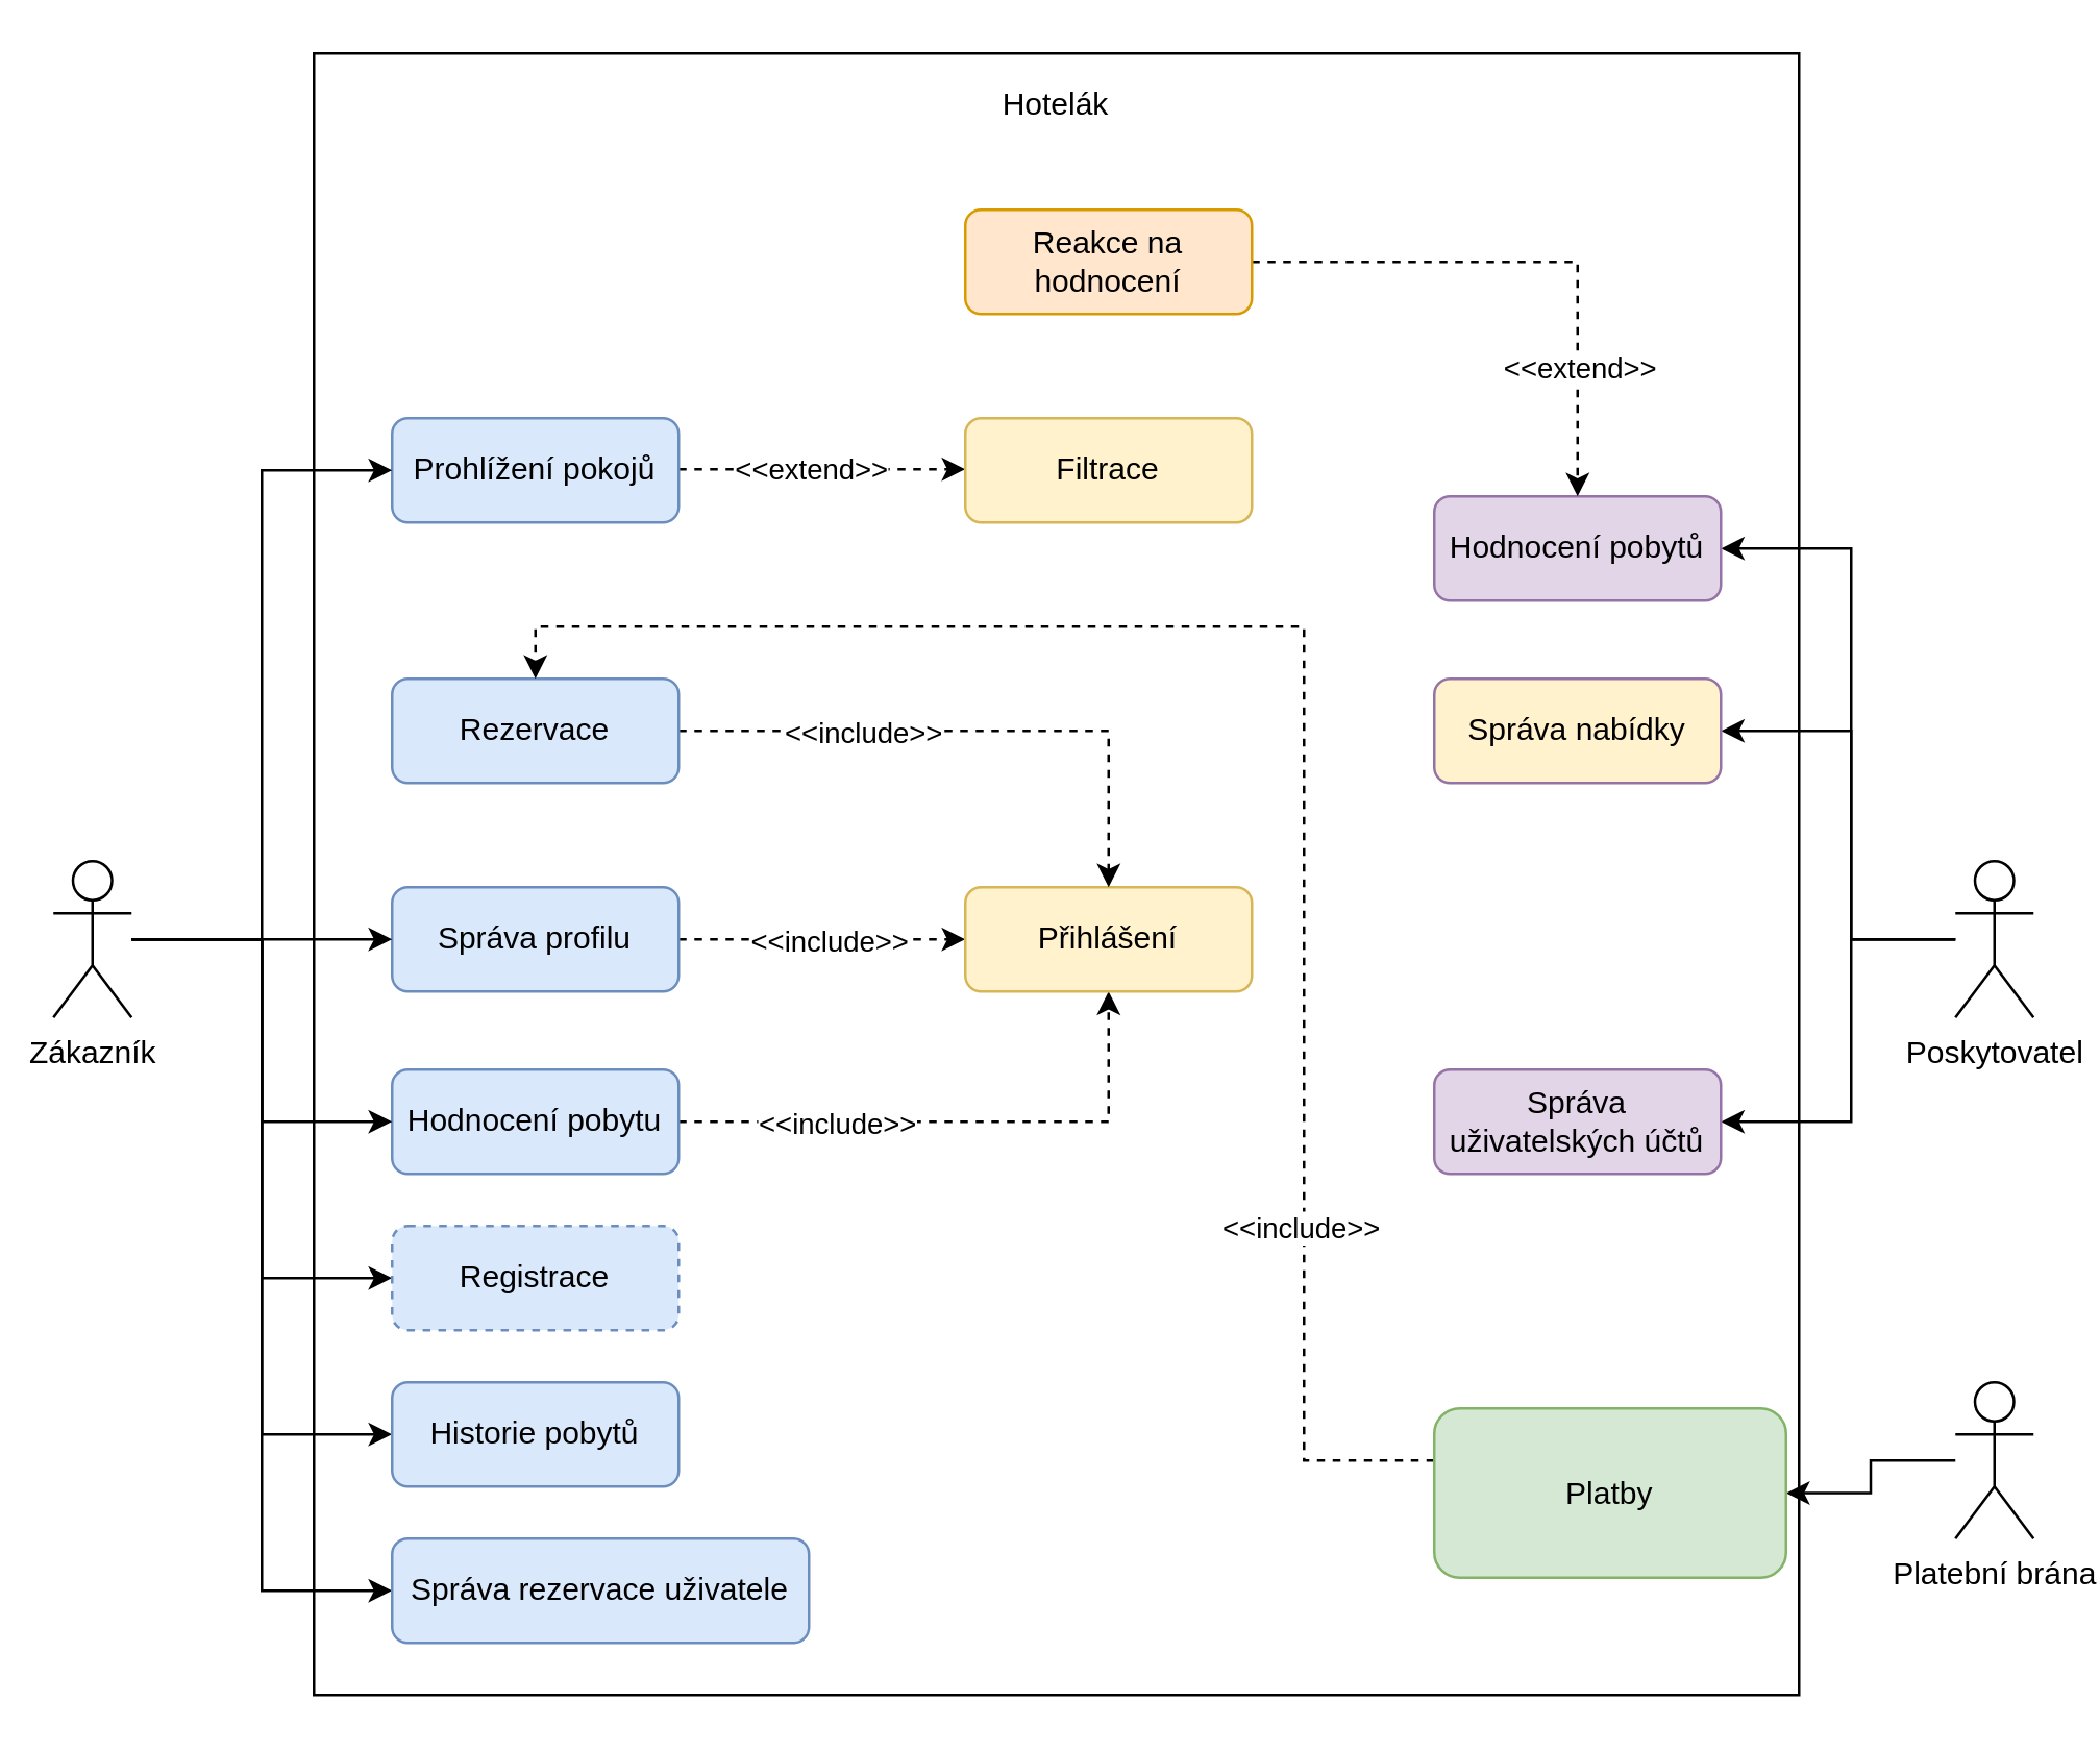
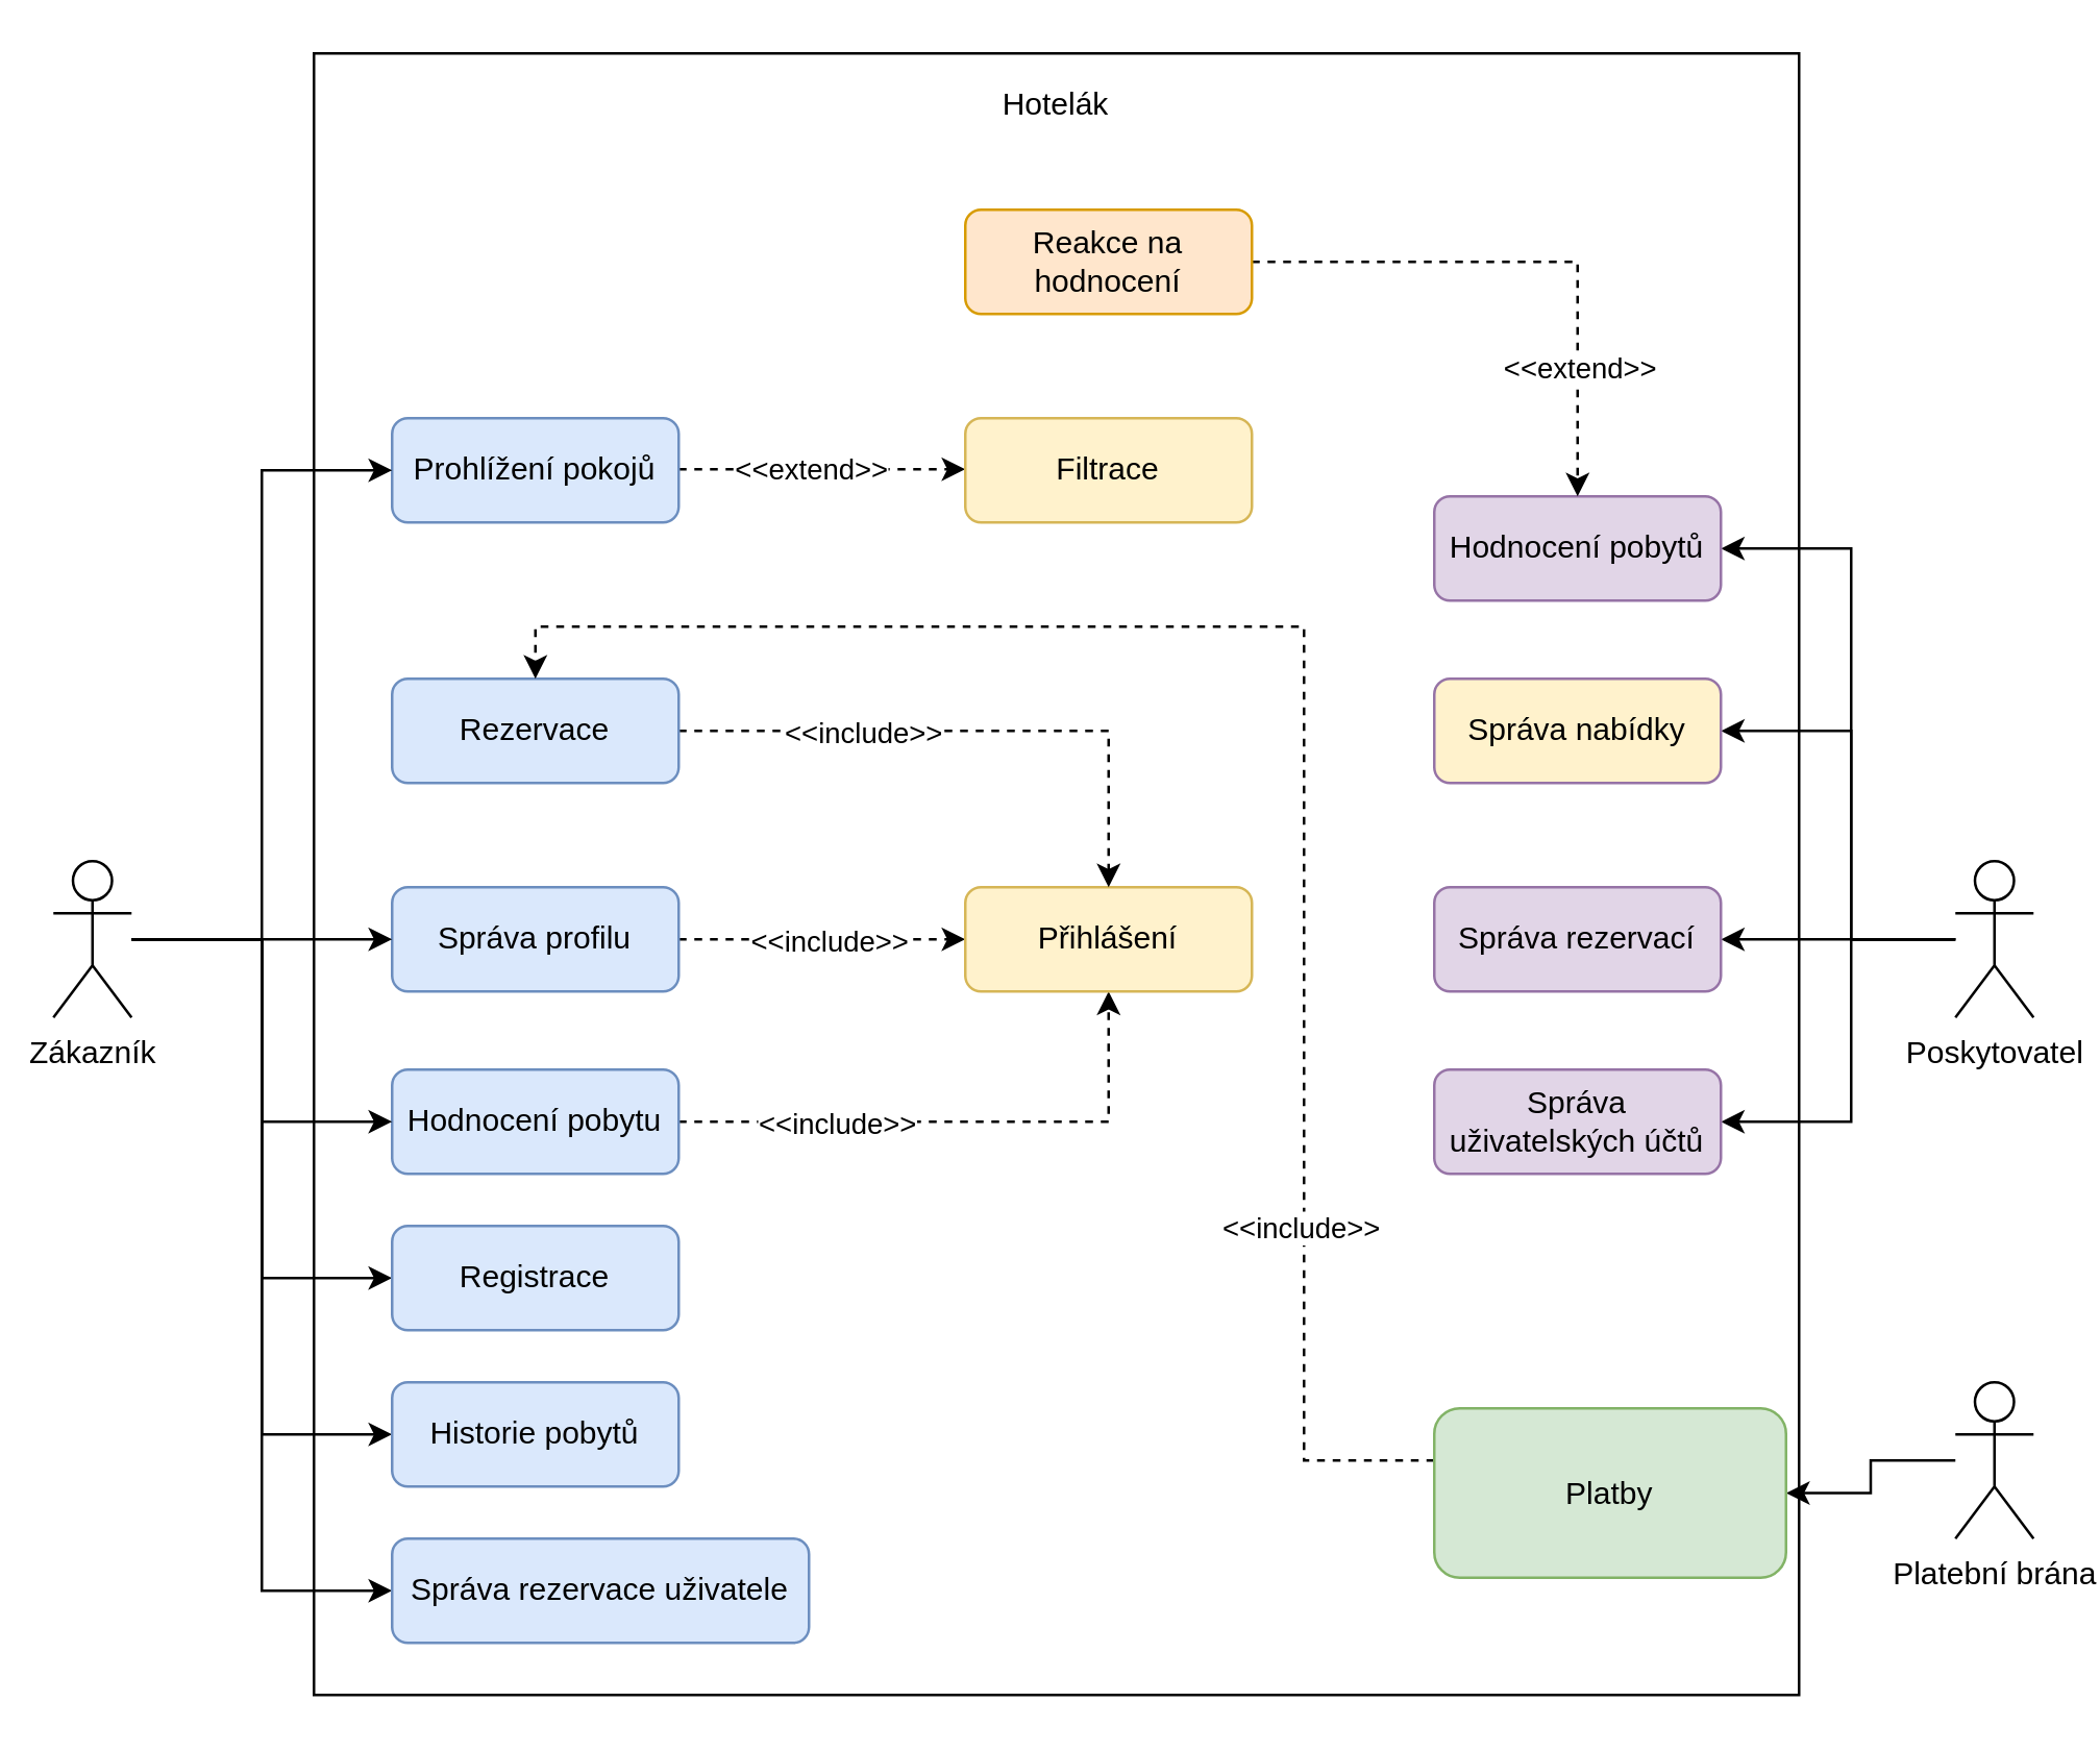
  <mxCell id="0" />
  <mxCell id="1" parent="0" />
  <mxCell id="2" value="" style="whiteSpace=wrap;html=1;" vertex="1" parent="1"><mxGeometry x="120" y="20" width="570" height="630" as="geometry" /></mxCell>
  <mxCell id="3" style="edgeStyle=orthogonalEdgeStyle;rounded=0;orthogonalLoop=1;jettySize=auto;html=1;entryX=0;entryY=0.5;entryDx=0;entryDy=0;" edge="1" parent="1" source="6" target="25"><mxGeometry relative="1" as="geometry" /></mxCell>
  <mxCell id="4" style="edgeStyle=orthogonalEdgeStyle;rounded=0;orthogonalLoop=1;jettySize=auto;html=1;entryX=0;entryY=0.5;entryDx=0;entryDy=0;" edge="1" parent="1" source="6" target="26"><mxGeometry relative="1" as="geometry" /></mxCell>
  <mxCell id="5" style="edgeStyle=orthogonalEdgeStyle;rounded=0;orthogonalLoop=1;jettySize=auto;html=1;entryX=0;entryY=0.5;entryDx=0;entryDy=0;" edge="1" parent="1" source="6" target="27"><mxGeometry relative="1" as="geometry" /></mxCell>
  <mxCell id="6" value="Zákazník" style="shape=umlActor;verticalLabelPosition=bottom;verticalAlign=top;html=1;outlineConnect=0;" vertex="1" parent="1"><mxGeometry x="20" y="330" width="30" height="60" as="geometry" /></mxCell>
  <mxCell id="7" style="rounded=0;orthogonalLoop=1;jettySize=auto;html=1;entryX=0;entryY=0.5;entryDx=0;entryDy=0;exitX=1;exitY=0.5;exitDx=0;exitDy=0;edgeStyle=orthogonalEdgeStyle;dashed=1;" edge="1" parent="1"><mxGeometry relative="1" as="geometry"><mxPoint x="260" y="179.58" as="sourcePoint" /><mxPoint x="370" y="179.58" as="targetPoint" /></mxGeometry></mxCell>
  <mxCell id="8" value="&amp;lt;&amp;lt;extend&amp;gt;&amp;gt;" style="edgeLabel;html=1;align=center;verticalAlign=middle;resizable=0;points=[];" connectable="0" vertex="1" parent="7"><mxGeometry x="-0.093" y="-3" relative="1" as="geometry"><mxPoint y="-3" as="offset" /></mxGeometry></mxCell>
  <mxCell id="9" value="Prohlížení pokojů" style="rounded=1;whiteSpace=wrap;html=1;fillColor=#dae8fc;strokeColor=#6c8ebf;" vertex="1" parent="1"><mxGeometry x="150" y="160" width="110" height="40" as="geometry" /></mxCell>
  <mxCell id="10" style="edgeStyle=orthogonalEdgeStyle;rounded=0;orthogonalLoop=1;jettySize=auto;html=1;entryX=0;entryY=0.5;entryDx=0;entryDy=0;dashed=1;" edge="1" parent="1" source="12" target="17"><mxGeometry relative="1" as="geometry" /></mxCell>
  <mxCell id="11" value="&amp;lt;&amp;lt;include&amp;gt;&amp;gt;" style="edgeLabel;html=1;align=center;verticalAlign=middle;resizable=0;points=[];" connectable="0" vertex="1" parent="10"><mxGeometry x="0.033" relative="1" as="geometry"><mxPoint as="offset" /></mxGeometry></mxCell>
  <mxCell id="12" value="Správa profilu" style="rounded=1;whiteSpace=wrap;html=1;fillColor=#dae8fc;strokeColor=#6c8ebf;" vertex="1" parent="1"><mxGeometry x="150" y="340" width="110" height="40" as="geometry" /></mxCell>
  <mxCell id="13" style="edgeStyle=orthogonalEdgeStyle;rounded=0;orthogonalLoop=1;jettySize=auto;html=1;entryX=0.5;entryY=1;entryDx=0;entryDy=0;dashed=1;" edge="1" parent="1" source="14" target="17"><mxGeometry relative="1" as="geometry" /></mxCell>
  <mxCell id="14" value="Hodnocení pobytu" style="rounded=1;whiteSpace=wrap;html=1;fillColor=#dae8fc;strokeColor=#6c8ebf;" vertex="1" parent="1"><mxGeometry x="150" y="410" width="110" height="40" as="geometry" /></mxCell>
  <mxCell id="15" value="Hotelák" style="text;strokeColor=none;align=center;fillColor=none;html=1;verticalAlign=middle;whiteSpace=wrap;rounded=0;" vertex="1" parent="1"><mxGeometry x="120" y="20" width="570" height="40" as="geometry" /></mxCell>
  <mxCell id="16" value="Filtrace" style="rounded=1;whiteSpace=wrap;html=1;fillColor=#fff2cc;strokeColor=#d6b656;" vertex="1" parent="1"><mxGeometry x="370" y="160" width="110" height="40" as="geometry" /></mxCell>
  <mxCell id="17" value="Přihlášení" style="rounded=1;whiteSpace=wrap;html=1;fillColor=#fff2cc;strokeColor=#d6b656;" vertex="1" parent="1"><mxGeometry x="370" y="340" width="110" height="40" as="geometry" /></mxCell>
  <mxCell id="18" style="rounded=0;orthogonalLoop=1;jettySize=auto;html=1;entryX=0;entryY=0.5;entryDx=0;entryDy=0;edgeStyle=orthogonalEdgeStyle;elbow=vertical;" edge="1" parent="1" target="9"><mxGeometry relative="1" as="geometry"><mxPoint x="70" y="360" as="sourcePoint" /><Array as="points"><mxPoint x="100" y="360" /><mxPoint x="100" y="180" /></Array></mxGeometry></mxCell>
  <mxCell id="19" style="edgeStyle=orthogonalEdgeStyle;rounded=0;orthogonalLoop=1;jettySize=auto;html=1;entryX=0.5;entryY=0;entryDx=0;entryDy=0;dashed=1;" edge="1" parent="1" source="20" target="17"><mxGeometry relative="1" as="geometry" /></mxCell>
  <mxCell id="20" value="Rezervace" style="rounded=1;whiteSpace=wrap;html=1;fillColor=#dae8fc;strokeColor=#6c8ebf;" vertex="1" parent="1"><mxGeometry x="150" y="260" width="110" height="40" as="geometry" /></mxCell>
  <mxCell id="21" style="edgeStyle=orthogonalEdgeStyle;rounded=0;orthogonalLoop=1;jettySize=auto;html=1;entryX=0;entryY=0.5;entryDx=0;entryDy=0;" edge="1" parent="1" source="6" target="14"><mxGeometry relative="1" as="geometry" /></mxCell>
  <mxCell id="22" style="edgeStyle=orthogonalEdgeStyle;rounded=0;orthogonalLoop=1;jettySize=auto;html=1;entryX=0;entryY=0.5;entryDx=0;entryDy=0;" edge="1" parent="1" source="6" target="12"><mxGeometry relative="1" as="geometry" /></mxCell>
  <mxCell id="23" value="&amp;lt;&amp;lt;include&amp;gt;&amp;gt;" style="edgeLabel;html=1;align=center;verticalAlign=middle;resizable=0;points=[];" connectable="0" vertex="1" parent="1"><mxGeometry x="330" y="280" as="geometry" /></mxCell>
  <mxCell id="24" value="&amp;lt;&amp;lt;include&amp;gt;&amp;gt;" style="edgeLabel;html=1;align=center;verticalAlign=middle;resizable=0;points=[];" connectable="0" vertex="1" parent="1"><mxGeometry x="320" y="430" as="geometry" /></mxCell>
- <mxCell id="25" value="Registrace" style="rounded=1;whiteSpace=wrap;html=1;fillColor=#dae8fc;strokeColor=#6c8ebf;dashed=1;" vertex="1" parent="1"><mxGeometry x="150" y="470" width="110" height="40" as="geometry" /></mxCell>
+ <mxCell id="25" value="Registrace" style="rounded=1;whiteSpace=wrap;html=1;fillColor=#dae8fc;strokeColor=#6c8ebf;" vertex="1" parent="1"><mxGeometry x="150" y="470" width="110" height="40" as="geometry" /></mxCell>
  <mxCell id="26" value="Historie pobytů" style="rounded=1;whiteSpace=wrap;html=1;fillColor=#dae8fc;strokeColor=#6c8ebf;" vertex="1" parent="1"><mxGeometry x="150" y="530" width="110" height="40" as="geometry" /></mxCell>
  <mxCell id="27" value="Správa rezervace uživatele" style="rounded=1;whiteSpace=wrap;html=1;fillColor=#dae8fc;strokeColor=#6c8ebf;" vertex="1" parent="1"><mxGeometry x="150" y="590" width="160" height="40" as="geometry" /></mxCell>
+ <mxCell id="28" style="edgeStyle=orthogonalEdgeStyle;rounded=0;orthogonalLoop=1;jettySize=auto;html=1;entryX=1;entryY=0.5;entryDx=0;entryDy=0;" edge="1" parent="1" source="32" target="34"><mxGeometry relative="1" as="geometry" /></mxCell>
  <mxCell id="29" style="edgeStyle=orthogonalEdgeStyle;rounded=0;orthogonalLoop=1;jettySize=auto;html=1;entryX=1;entryY=0.5;entryDx=0;entryDy=0;" edge="1" parent="1" source="32" target="33"><mxGeometry relative="1" as="geometry"><Array as="points"><mxPoint x="710" y="360" /><mxPoint x="710" y="280" /></Array></mxGeometry></mxCell>
  <mxCell id="30" style="edgeStyle=orthogonalEdgeStyle;rounded=0;orthogonalLoop=1;jettySize=auto;html=1;entryX=1;entryY=0.5;entryDx=0;entryDy=0;" edge="1" parent="1" source="32" target="35"><mxGeometry relative="1" as="geometry"><Array as="points"><mxPoint x="710" y="360" /><mxPoint x="710" y="430" /></Array></mxGeometry></mxCell>
  <mxCell id="31" style="edgeStyle=orthogonalEdgeStyle;rounded=0;orthogonalLoop=1;jettySize=auto;html=1;entryX=1;entryY=0.5;entryDx=0;entryDy=0;" edge="1" parent="1" source="32" target="41"><mxGeometry relative="1" as="geometry"><Array as="points"><mxPoint x="710" y="360" /><mxPoint x="710" y="210" /></Array></mxGeometry></mxCell>
  <mxCell id="32" value="Poskytovatel" style="shape=umlActor;verticalLabelPosition=bottom;verticalAlign=top;html=1;outlineConnect=0;" vertex="1" parent="1"><mxGeometry x="750" y="330" width="30" height="60" as="geometry" /></mxCell>
  <mxCell id="33" value="Správa nabídky" style="rounded=1;whiteSpace=wrap;html=1;fillColor=#fff2cc;strokeColor=#9673a6;" vertex="1" parent="1"><mxGeometry x="550" y="260" width="110" height="40" as="geometry" /></mxCell>
+ <mxCell id="34" value="Správa rezervací" style="rounded=1;whiteSpace=wrap;html=1;fillColor=#e1d5e7;strokeColor=#9673a6;" vertex="1" parent="1"><mxGeometry x="550" y="340" width="110" height="40" as="geometry" /></mxCell>
  <mxCell id="35" value="Správa uživatelských účtů" style="rounded=1;whiteSpace=wrap;html=1;fillColor=#e1d5e7;strokeColor=#9673a6;" vertex="1" parent="1"><mxGeometry x="550" y="410" width="110" height="40" as="geometry" /></mxCell>
  <mxCell id="36" style="edgeStyle=orthogonalEdgeStyle;rounded=0;orthogonalLoop=1;jettySize=auto;html=1;entryX=1;entryY=0.5;entryDx=0;entryDy=0;" edge="1" parent="1" source="37" target="40"><mxGeometry relative="1" as="geometry" /></mxCell>
  <mxCell id="37" value="Platební brána" style="shape=umlActor;verticalLabelPosition=bottom;verticalAlign=top;html=1;outlineConnect=0;" vertex="1" parent="1"><mxGeometry x="750" y="530" width="30" height="60" as="geometry" /></mxCell>
  <mxCell id="38" style="edgeStyle=orthogonalEdgeStyle;rounded=0;orthogonalLoop=1;jettySize=auto;html=1;entryX=0.5;entryY=0;entryDx=0;entryDy=0;dashed=1;" edge="1" parent="1" source="40" target="20"><mxGeometry relative="1" as="geometry"><Array as="points"><mxPoint x="500" y="560" /><mxPoint x="500" y="240" /><mxPoint x="205" y="240" /></Array></mxGeometry></mxCell>
  <mxCell id="39" value="&amp;lt;&amp;lt;include&amp;gt;&amp;gt;" style="edgeLabel;html=1;align=center;verticalAlign=middle;resizable=0;points=[];" connectable="0" vertex="1" parent="38"><mxGeometry x="-0.543" y="2" relative="1" as="geometry"><mxPoint y="17" as="offset" /></mxGeometry></mxCell>
  <mxCell id="40" value="Platby" style="rounded=1;whiteSpace=wrap;html=1;fillColor=#d5e8d4;strokeColor=#82b366;" vertex="1" parent="1"><mxGeometry x="550" y="540" width="135" height="65" as="geometry" /></mxCell>
  <mxCell id="41" value="Hodnocení pobytů" style="rounded=1;whiteSpace=wrap;html=1;fillColor=#e1d5e7;strokeColor=#9673a6;" vertex="1" parent="1"><mxGeometry x="550" y="190" width="110" height="40" as="geometry" /></mxCell>
  <mxCell id="42" style="edgeStyle=orthogonalEdgeStyle;rounded=0;orthogonalLoop=1;jettySize=auto;html=1;entryX=0.5;entryY=0;entryDx=0;entryDy=0;dashed=1;" edge="1" parent="1" source="44" target="41"><mxGeometry relative="1" as="geometry" /></mxCell>
  <mxCell id="43" value="&amp;lt;&amp;lt;extend&amp;gt;&amp;gt;" style="edgeLabel;html=1;align=center;verticalAlign=middle;resizable=0;points=[];" connectable="0" vertex="1" parent="42"><mxGeometry x="0.249" y="-3" relative="1" as="geometry"><mxPoint x="3" y="31" as="offset" /></mxGeometry></mxCell>
  <mxCell id="44" value="Reakce na hodnocení" style="rounded=1;whiteSpace=wrap;html=1;fillColor=#ffe6cc;strokeColor=#d79b00;" vertex="1" parent="1"><mxGeometry x="370" y="80" width="110" height="40" as="geometry" /></mxCell>
